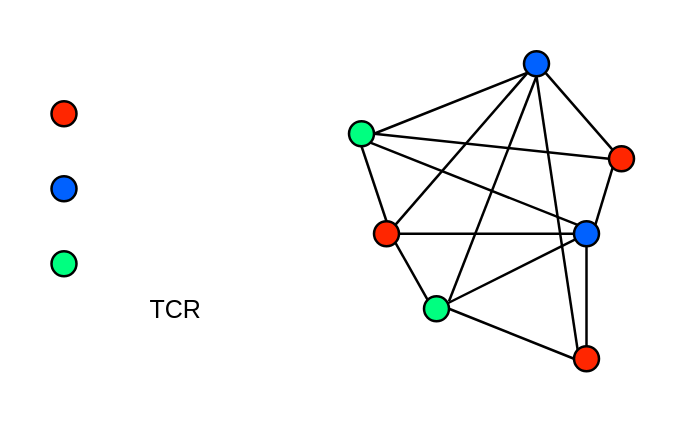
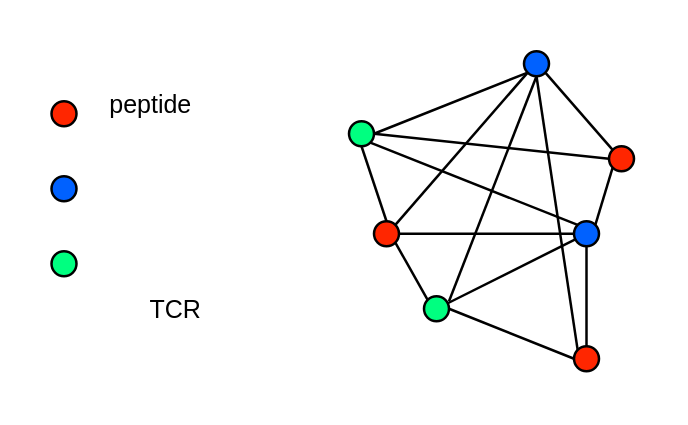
  <mxCell id="0" />
  <mxCell id="1" parent="0" />
  <mxCell id="2" value="" style="ellipse;whiteSpace=wrap;html=1;aspect=fixed;fillColor=#ff2600;" vertex="1" parent="1"><mxGeometry x="149" y="88" width="10" height="10" as="geometry" /></mxCell>
  <mxCell id="3" value="" style="ellipse;whiteSpace=wrap;html=1;aspect=fixed;fillColor=#ff2600;" vertex="1" parent="1"><mxGeometry x="243" y="58" width="10" height="10" as="geometry" /></mxCell>
  <mxCell id="4" value="" style="ellipse;whiteSpace=wrap;html=1;aspect=fixed;fillColor=#ff2600;" vertex="1" parent="1"><mxGeometry x="229" y="138" width="10" height="10" as="geometry" /></mxCell>
  <mxCell id="5" value="" style="ellipse;whiteSpace=wrap;html=1;aspect=fixed;fillColor=#ff2600;" vertex="1" parent="1"><mxGeometry x="20" y="40" width="10" height="10" as="geometry" /></mxCell>
  <mxCell id="6" value="" style="ellipse;whiteSpace=wrap;html=1;aspect=fixed;fillColor=#0061ff;" vertex="1" parent="1"><mxGeometry x="20" y="70" width="10" height="10" as="geometry" /></mxCell>
  <mxCell id="7" value="" style="ellipse;whiteSpace=wrap;html=1;aspect=fixed;fillColor=#0061ff;" vertex="1" parent="1"><mxGeometry x="209" y="20" width="10" height="10" as="geometry" /></mxCell>
  <mxCell id="8" value="" style="ellipse;whiteSpace=wrap;html=1;aspect=fixed;fillColor=#0061ff;" vertex="1" parent="1"><mxGeometry x="229" y="88" width="10" height="10" as="geometry" /></mxCell>
  <mxCell id="9" value="" style="ellipse;whiteSpace=wrap;html=1;aspect=fixed;fillColor=#00FF80;" vertex="1" parent="1"><mxGeometry x="20" y="100" width="10" height="10" as="geometry" /></mxCell>
  <mxCell id="10" value="" style="ellipse;whiteSpace=wrap;html=1;aspect=fixed;fillColor=#00FF80;" vertex="1" parent="1"><mxGeometry x="139" y="48" width="10" height="10" as="geometry" /></mxCell>
  <mxCell id="11" value="" style="endArrow=none;html=1;rounded=0;exitX=1;exitY=1;exitDx=0;exitDy=0;entryX=0;entryY=0;entryDx=0;entryDy=0;" edge="1" parent="1" source="10" target="8"><mxGeometry width="50" height="50" relative="1" as="geometry"><mxPoint x="189" y="138" as="sourcePoint" /><mxPoint x="239" y="88" as="targetPoint" /></mxGeometry></mxCell>
  <mxCell id="12" value="" style="endArrow=none;html=1;rounded=0;exitX=0.5;exitY=0;exitDx=0;exitDy=0;entryX=0.5;entryY=1;entryDx=0;entryDy=0;" edge="1" parent="1" source="4" target="8"><mxGeometry width="50" height="50" relative="1" as="geometry"><mxPoint x="189" y="148" as="sourcePoint" /><mxPoint x="239" y="98" as="targetPoint" /></mxGeometry></mxCell>
  <mxCell id="13" value="" style="ellipse;whiteSpace=wrap;html=1;aspect=fixed;fillColor=#00FF80;" vertex="1" parent="1"><mxGeometry x="169" y="118" width="10" height="10" as="geometry" /></mxCell>
  <mxCell id="14" value="" style="endArrow=none;html=1;fontFamily=Helvetica;fontSize=11;fontColor=default;align=center;strokeColor=default;" edge="1" parent="1" source="13" target="8"><mxGeometry width="50" height="50" relative="1" as="geometry"><mxPoint x="179" y="148" as="sourcePoint" /><mxPoint x="229" y="98" as="targetPoint" /></mxGeometry></mxCell>
  <mxCell id="15" value="" style="endArrow=none;html=1;rounded=0;entryX=0;entryY=0.5;entryDx=0;entryDy=0;exitX=1;exitY=0.5;exitDx=0;exitDy=0;" edge="1" parent="1" source="13" target="4"><mxGeometry width="50" height="50" relative="1" as="geometry"><mxPoint x="109" y="168" as="sourcePoint" /><mxPoint x="159" y="118" as="targetPoint" /></mxGeometry></mxCell>
  <mxCell id="16" value="" style="endArrow=none;html=1;rounded=0;entryX=0;entryY=0.5;entryDx=0;entryDy=0;exitX=1;exitY=0.5;exitDx=0;exitDy=0;" edge="1" parent="1" source="2" target="8"><mxGeometry width="50" height="50" relative="1" as="geometry"><mxPoint x="109" y="148" as="sourcePoint" /><mxPoint x="159" y="98" as="targetPoint" /></mxGeometry></mxCell>
  <mxCell id="17" value="" style="endArrow=none;html=1;rounded=0;exitX=1;exitY=0;exitDx=0;exitDy=0;entryX=0;entryY=1;entryDx=0;entryDy=0;" edge="1" parent="1" source="8" target="3"><mxGeometry width="50" height="50" relative="1" as="geometry"><mxPoint x="279" y="90" as="sourcePoint" /><mxPoint x="329" y="40" as="targetPoint" /></mxGeometry></mxCell>
  <mxCell id="18" value="" style="endArrow=none;html=1;rounded=0;exitX=1;exitY=0.5;exitDx=0;exitDy=0;entryX=0;entryY=0.5;entryDx=0;entryDy=0;" edge="1" parent="1" source="10" target="3"><mxGeometry width="50" height="50" relative="1" as="geometry"><mxPoint x="149" y="80" as="sourcePoint" /><mxPoint x="199" y="30" as="targetPoint" /></mxGeometry></mxCell>
  <mxCell id="19" value="" style="endArrow=none;html=1;rounded=0;entryX=0.5;entryY=1;entryDx=0;entryDy=0;exitX=0.5;exitY=0;exitDx=0;exitDy=0;" edge="1" parent="1" source="2" target="10"><mxGeometry width="50" height="50" relative="1" as="geometry"><mxPoint x="79" y="120" as="sourcePoint" /><mxPoint x="129" y="70" as="targetPoint" /></mxGeometry></mxCell>
  <mxCell id="20" value="" style="endArrow=none;html=1;rounded=0;entryX=1;entryY=0.5;entryDx=0;entryDy=0;exitX=0;exitY=1;exitDx=0;exitDy=0;" edge="1" parent="1" source="7" target="10"><mxGeometry width="50" height="50" relative="1" as="geometry"><mxPoint x="139" y="100" as="sourcePoint" /><mxPoint x="189" y="50" as="targetPoint" /></mxGeometry></mxCell>
  <mxCell id="21" value="" style="endArrow=none;html=1;rounded=0;exitX=1;exitY=1;exitDx=0;exitDy=0;entryX=0;entryY=0;entryDx=0;entryDy=0;" edge="1" parent="1" source="7" target="3"><mxGeometry width="50" height="50" relative="1" as="geometry"><mxPoint x="239" y="50" as="sourcePoint" /><mxPoint x="289" y="0" as="targetPoint" /></mxGeometry></mxCell>
  <mxCell id="22" value="" style="endArrow=none;html=1;rounded=0;entryX=1;entryY=0;entryDx=0;entryDy=0;exitX=0;exitY=1;exitDx=0;exitDy=0;" edge="1" parent="1" source="7" target="2"><mxGeometry width="50" height="50" relative="1" as="geometry"><mxPoint x="79" y="160" as="sourcePoint" /><mxPoint x="129" y="110" as="targetPoint" /></mxGeometry></mxCell>
  <mxCell id="23" value="" style="endArrow=none;html=1;rounded=0;entryX=1;entryY=1;entryDx=0;entryDy=0;exitX=0;exitY=0;exitDx=0;exitDy=0;" edge="1" parent="1" source="13" target="2"><mxGeometry width="50" height="50" relative="1" as="geometry"><mxPoint x="139" y="140" as="sourcePoint" /><mxPoint x="189" y="90" as="targetPoint" /></mxGeometry></mxCell>
  <mxCell id="24" value="" style="endArrow=none;html=1;rounded=0;entryX=0.5;entryY=1;entryDx=0;entryDy=0;" edge="1" parent="1" target="7"><mxGeometry width="50" height="50" relative="1" as="geometry"><mxPoint x="179" y="120" as="sourcePoint" /><mxPoint x="299" y="-20" as="targetPoint" /></mxGeometry></mxCell>
  <mxCell id="25" value="" style="endArrow=none;html=1;rounded=0;entryX=0.5;entryY=1;entryDx=0;entryDy=0;exitX=0;exitY=0;exitDx=0;exitDy=0;" edge="1" parent="1" source="4" target="7"><mxGeometry width="50" height="50" relative="1" as="geometry"><mxPoint x="249" y="60" as="sourcePoint" /><mxPoint x="299" y="10" as="targetPoint" /></mxGeometry></mxCell>
+ <mxCell id="26" value="&lt;font style=&quot;font-size: 10px;&quot;&gt;peptide&lt;/font&gt;" style="text;html=1;strokeColor=none;fillColor=none;align=center;verticalAlign=middle;whiteSpace=wrap;rounded=0;" vertex="1" parent="1"><mxGeometry x="30" y="26" width="60" height="30" as="geometry" /></mxCell>
  <mxCell id="27" value="&lt;font style=&quot;font-size: 10px;&quot;&gt;TCR&lt;br&gt;&lt;/font&gt;" style="text;html=1;strokeColor=none;fillColor=none;align=center;verticalAlign=middle;whiteSpace=wrap;rounded=0;" vertex="1" parent="1"><mxGeometry x="40" y="108" width="60" height="30" as="geometry" /></mxCell>
